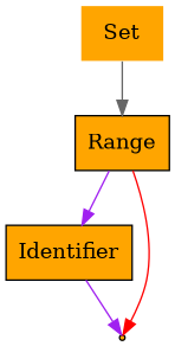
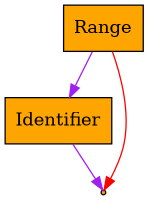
  digraph {
    node [fillcolor=orange shape=box style=filled]
    edge [color=purple]
-   n1 [label=Set shape=plaintext]
    n2 [label=Range]
    n3 [label=Identifier]
    end [shape=point]
-   n1 -> n2 [color=gray40]
    n2 -> n3
    n2 -> end [color=red]
    n3 -> end
  }
